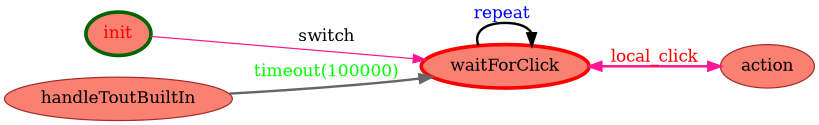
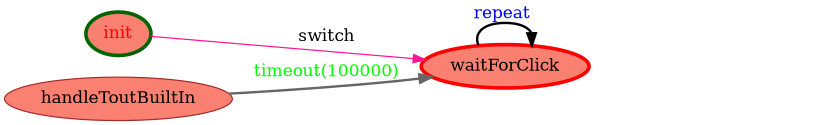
  digraph {
    rankdir=LR
    node [color=brown fillcolor=salmon style=filled]
    edge [color=deeppink style=bold]
    init [color=darkgreen fontcolor=red penwidth=3]
    waitForClick [color=red fontcolor=black penwidth=3]
-   action
    handleToutBuiltIn
    init -> waitForClick [fontcolor=black label=switch style=solid]
    waitForClick -> waitForClick [color=black fontcolor=blue label="repeat "]
-   waitForClick -> action [dir=both fontcolor=red label=local_click]
    handleToutBuiltIn -> waitForClick [color=gray40 fontcolor=green label="timeout(100000)"]
  }
